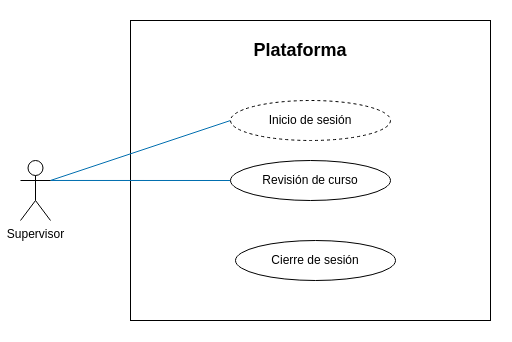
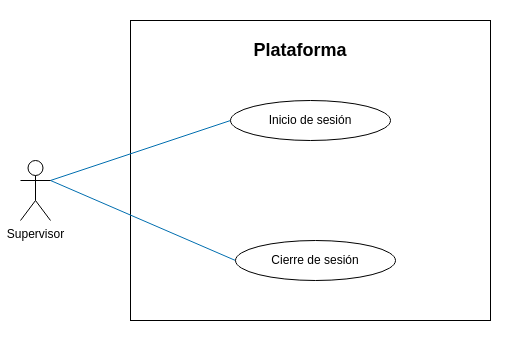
  <mxCell id="0" />
  <mxCell id="1" parent="0" />
  <mxCell id="2" value="" style="rounded=0;whiteSpace=wrap;html=1;" vertex="1" parent="1"><mxGeometry x="130" y="20" width="360" height="300" as="geometry" /></mxCell>
  <mxCell id="3" style="rounded=0;orthogonalLoop=1;jettySize=auto;html=1;entryX=0;entryY=0.5;entryDx=0;entryDy=0;endArrow=none;endFill=0;exitX=1;exitY=0.333;exitDx=0;exitDy=0;exitPerimeter=0;fillColor=#1ba1e2;strokeColor=#006EAF;" edge="1" parent="1" source="6" target="8"><mxGeometry relative="1" as="geometry" /></mxCell>
- <mxCell id="4" style="edgeStyle=none;rounded=0;orthogonalLoop=1;jettySize=auto;html=1;entryX=0;entryY=0.5;entryDx=0;entryDy=0;endArrow=none;endFill=0;exitX=1;exitY=0.333;exitDx=0;exitDy=0;exitPerimeter=0;fillColor=#1ba1e2;strokeColor=#006EAF;" edge="1" parent="1" source="6" target="10"><mxGeometry relative="1" as="geometry" /></mxCell>
+ <mxCell id="5" style="edgeStyle=none;rounded=0;orthogonalLoop=1;jettySize=auto;html=1;entryX=0;entryY=0.5;entryDx=0;entryDy=0;endArrow=none;endFill=0;exitX=1;exitY=0.333;exitDx=0;exitDy=0;exitPerimeter=0;fillColor=#1ba1e2;strokeColor=#006EAF;" edge="1" parent="1" source="6" target="9"><mxGeometry relative="1" as="geometry" /></mxCell>
  <mxCell id="6" value="Supervisor" style="shape=umlActor;verticalLabelPosition=bottom;verticalAlign=top;html=1;outlineConnect=0;" vertex="1" parent="1"><mxGeometry x="20" y="160" width="30" height="60" as="geometry" /></mxCell>
  <mxCell id="7" value="&lt;b&gt;&lt;font style=&quot;font-size: 18px&quot;&gt;Plataforma&lt;/font&gt;&lt;/b&gt;" style="text;html=1;strokeColor=none;fillColor=none;align=center;verticalAlign=middle;whiteSpace=wrap;rounded=0;" vertex="1" parent="1"><mxGeometry x="235" y="40" width="130" height="20" as="geometry" /></mxCell>
- <mxCell id="8" value="Inicio de sesión" style="ellipse;whiteSpace=wrap;html=1;dashed=1;" vertex="1" parent="1"><mxGeometry x="230" y="100" width="160" height="40" as="geometry" /></mxCell>
+ <mxCell id="8" value="Inicio de sesión" style="ellipse;whiteSpace=wrap;html=1;" vertex="1" parent="1"><mxGeometry x="230" y="100" width="160" height="40" as="geometry" /></mxCell>
  <mxCell id="9" value="Cierre de sesión" style="ellipse;whiteSpace=wrap;html=1;" vertex="1" parent="1"><mxGeometry x="235" y="240" width="160" height="40" as="geometry" /></mxCell>
- <mxCell id="10" value="Revisión de curso" style="ellipse;whiteSpace=wrap;html=1;" vertex="1" parent="1"><mxGeometry x="230" y="160" width="160" height="40" as="geometry" /></mxCell>
